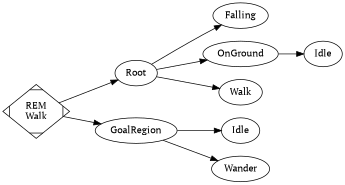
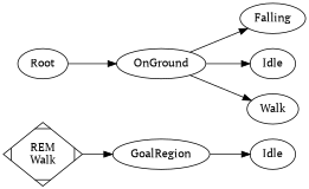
  digraph {
    fontname="PT Serif"
    rankdir=LR
    node [fontname="PT Serif"]
    edge [fontname="PT Serif"]
    n1 [label="REM\nWalk" shape=Mdiamond]
    n2 [label=Root]
    GoalRegion
    Falling
    OnGround
    n6 [label=Idle]
-   Wander
    n8 [label=Idle]
    Walk
-   n1 -> n2
    n1 -> GoalRegion
-   n2 -> Falling
+   OnGround -> Falling
    n2 -> OnGround
    GoalRegion -> n6
-   GoalRegion -> Wander
    OnGround -> n8
-   n2 -> Walk
+   OnGround -> Walk
  }
